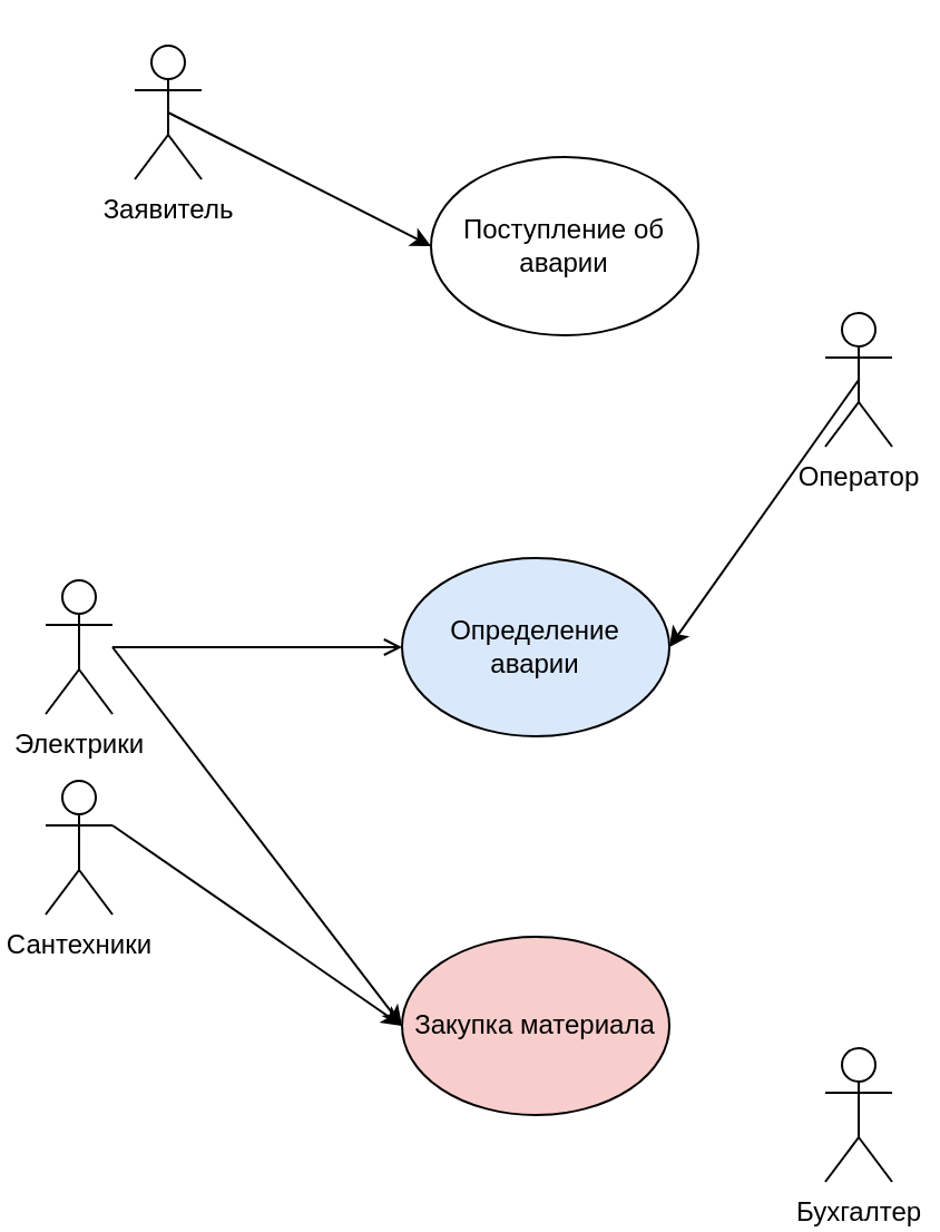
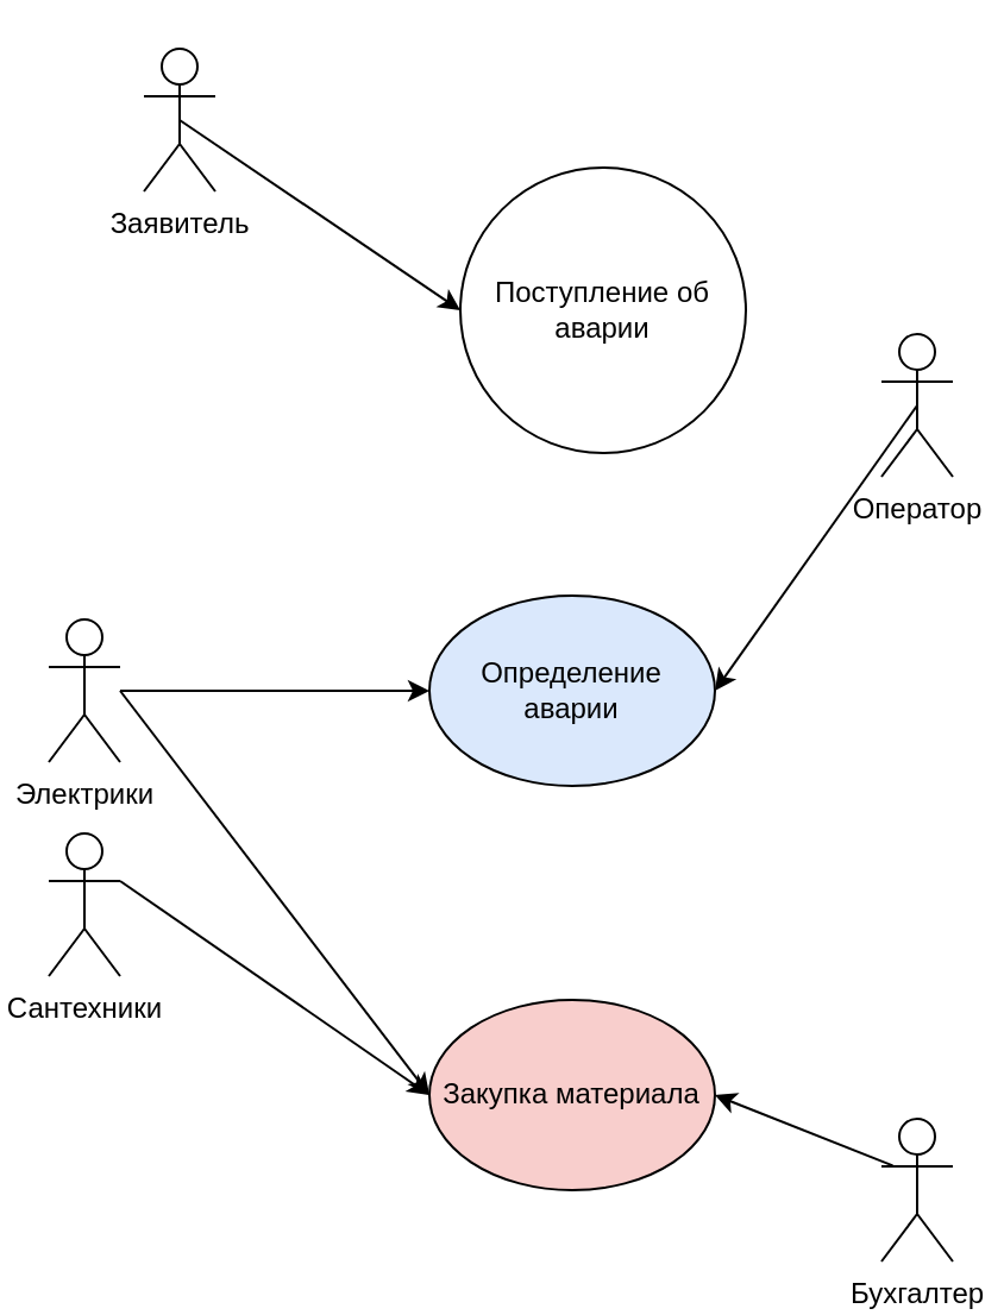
  <mxCell id="0" />
  <mxCell id="1" parent="0" />
  <mxCell id="2" value="Заявитель" style="shape=umlActor;verticalLabelPosition=bottom;verticalAlign=top;html=1;outlineConnect=0;" vertex="1" parent="1"><mxGeometry x="60" y="20" width="30" height="60" as="geometry" /></mxCell>
- <mxCell id="3" value="Поступление об аварии" style="ellipse;whiteSpace=wrap;html=1;" vertex="1" parent="1"><mxGeometry x="193" y="70" width="120" height="80" as="geometry" /></mxCell>
+ <mxCell id="3" value="Поступление об аварии" style="ellipse;whiteSpace=wrap;html=1;" vertex="1" parent="1"><mxGeometry x="193" y="70" width="120" height="120" as="geometry" /></mxCell>
  <mxCell id="4" value="Оператор&lt;br&gt;" style="shape=umlActor;verticalLabelPosition=bottom;verticalAlign=top;html=1;outlineConnect=0;" vertex="1" parent="1"><mxGeometry x="370" y="140" width="30" height="60" as="geometry" /></mxCell>
  <mxCell id="5" value="Определение аварии" style="ellipse;whiteSpace=wrap;html=1;fillColor=#dae8fc;" vertex="1" parent="1"><mxGeometry x="180" y="250" width="120" height="80" as="geometry" /></mxCell>
  <mxCell id="6" value="" style="endArrow=classic;html=1;rounded=0;exitX=0.5;exitY=0.5;exitDx=0;exitDy=0;exitPerimeter=0;entryX=0;entryY=0.5;entryDx=0;entryDy=0;" edge="1" parent="1" source="2" target="3"><mxGeometry width="50" height="50" relative="1" as="geometry"><mxPoint x="230" y="240" as="sourcePoint" /><mxPoint x="280" y="190" as="targetPoint" /></mxGeometry></mxCell>
  <mxCell id="7" value="" style="endArrow=classic;html=1;rounded=0;entryX=1;entryY=0.5;entryDx=0;entryDy=0;exitX=0.5;exitY=0.5;exitDx=0;exitDy=0;exitPerimeter=0;" edge="1" parent="1" source="4" target="5"><mxGeometry width="50" height="50" relative="1" as="geometry"><mxPoint x="230" y="240" as="sourcePoint" /><mxPoint x="280" y="190" as="targetPoint" /></mxGeometry></mxCell>
  <mxCell id="8" value="Электрики" style="shape=umlActor;verticalLabelPosition=bottom;verticalAlign=top;html=1;outlineConnect=0;" vertex="1" parent="1"><mxGeometry x="20" y="260" width="30" height="60" as="geometry" /></mxCell>
  <mxCell id="9" value="Сантехники" style="shape=umlActor;verticalLabelPosition=bottom;verticalAlign=top;html=1;outlineConnect=0;" vertex="1" parent="1"><mxGeometry x="20" y="350" width="30" height="60" as="geometry" /></mxCell>
- <mxCell id="10" value="" style="endArrow=open;html=1;rounded=0;entryX=0;entryY=0.5;entryDx=0;entryDy=0;" edge="1" parent="1" source="8" target="5"><mxGeometry width="50" height="50" relative="1" as="geometry"><mxPoint x="230" y="290" as="sourcePoint" /><mxPoint x="280" y="240" as="targetPoint" /></mxGeometry></mxCell>
+ <mxCell id="10" value="" style="endArrow=classic;html=1;rounded=0;entryX=0;entryY=0.5;entryDx=0;entryDy=0;" edge="1" parent="1" source="8" target="5"><mxGeometry width="50" height="50" relative="1" as="geometry"><mxPoint x="230" y="290" as="sourcePoint" /><mxPoint x="280" y="240" as="targetPoint" /></mxGeometry></mxCell>
  <mxCell id="11" value="Закупка материала" style="ellipse;whiteSpace=wrap;html=1;fillColor=#f8cecc;" vertex="1" parent="1"><mxGeometry x="180" y="420" width="120" height="80" as="geometry" /></mxCell>
  <mxCell id="12" value="" style="endArrow=classic;html=1;rounded=0;entryX=0;entryY=0.5;entryDx=0;entryDy=0;exitX=1;exitY=0.333;exitDx=0;exitDy=0;exitPerimeter=0;" edge="1" parent="1" source="9" target="11"><mxGeometry width="50" height="50" relative="1" as="geometry"><mxPoint x="70" y="480" as="sourcePoint" /><mxPoint x="120" y="430" as="targetPoint" /></mxGeometry></mxCell>
  <mxCell id="13" value="Бухгалтер" style="shape=umlActor;verticalLabelPosition=bottom;verticalAlign=top;html=1;outlineConnect=0;" vertex="1" parent="1"><mxGeometry x="370" y="470" width="30" height="60" as="geometry" /></mxCell>
+ <mxCell id="14" value="" style="endArrow=classic;html=1;rounded=0;entryX=1;entryY=0.5;entryDx=0;entryDy=0;exitX=0.159;exitY=0.328;exitDx=0;exitDy=0;exitPerimeter=0;" edge="1" parent="1" source="13" target="11"><mxGeometry width="50" height="50" relative="1" as="geometry"><mxPoint x="230" y="430" as="sourcePoint" /><mxPoint x="280" y="380" as="targetPoint" /></mxGeometry></mxCell>
  <mxCell id="15" value="" style="endArrow=classic;html=1;rounded=0;entryX=0;entryY=0.5;entryDx=0;entryDy=0;" edge="1" parent="1" target="11"><mxGeometry width="50" height="50" relative="1" as="geometry"><mxPoint x="50" y="290" as="sourcePoint" /><mxPoint x="280" y="380" as="targetPoint" /></mxGeometry></mxCell>
